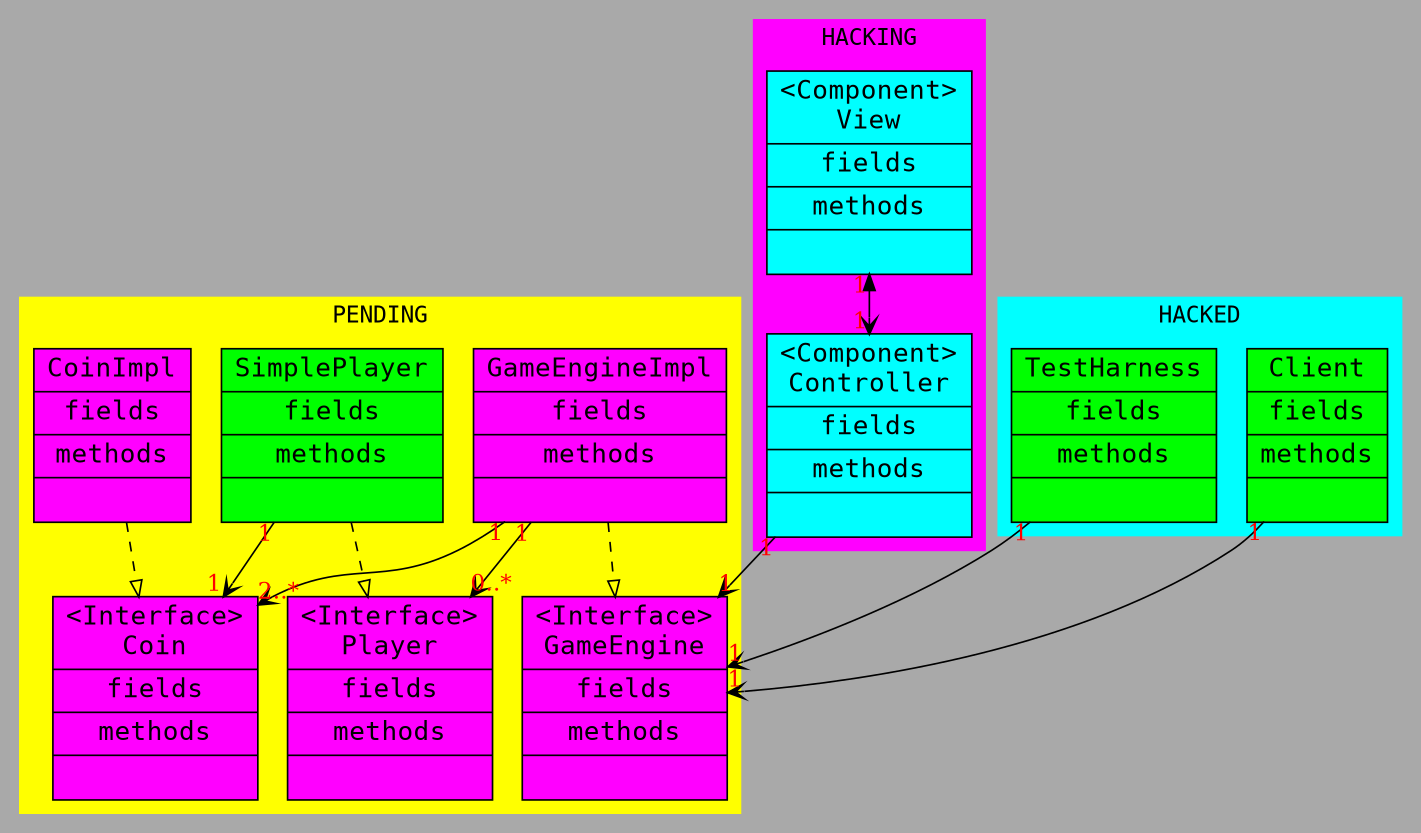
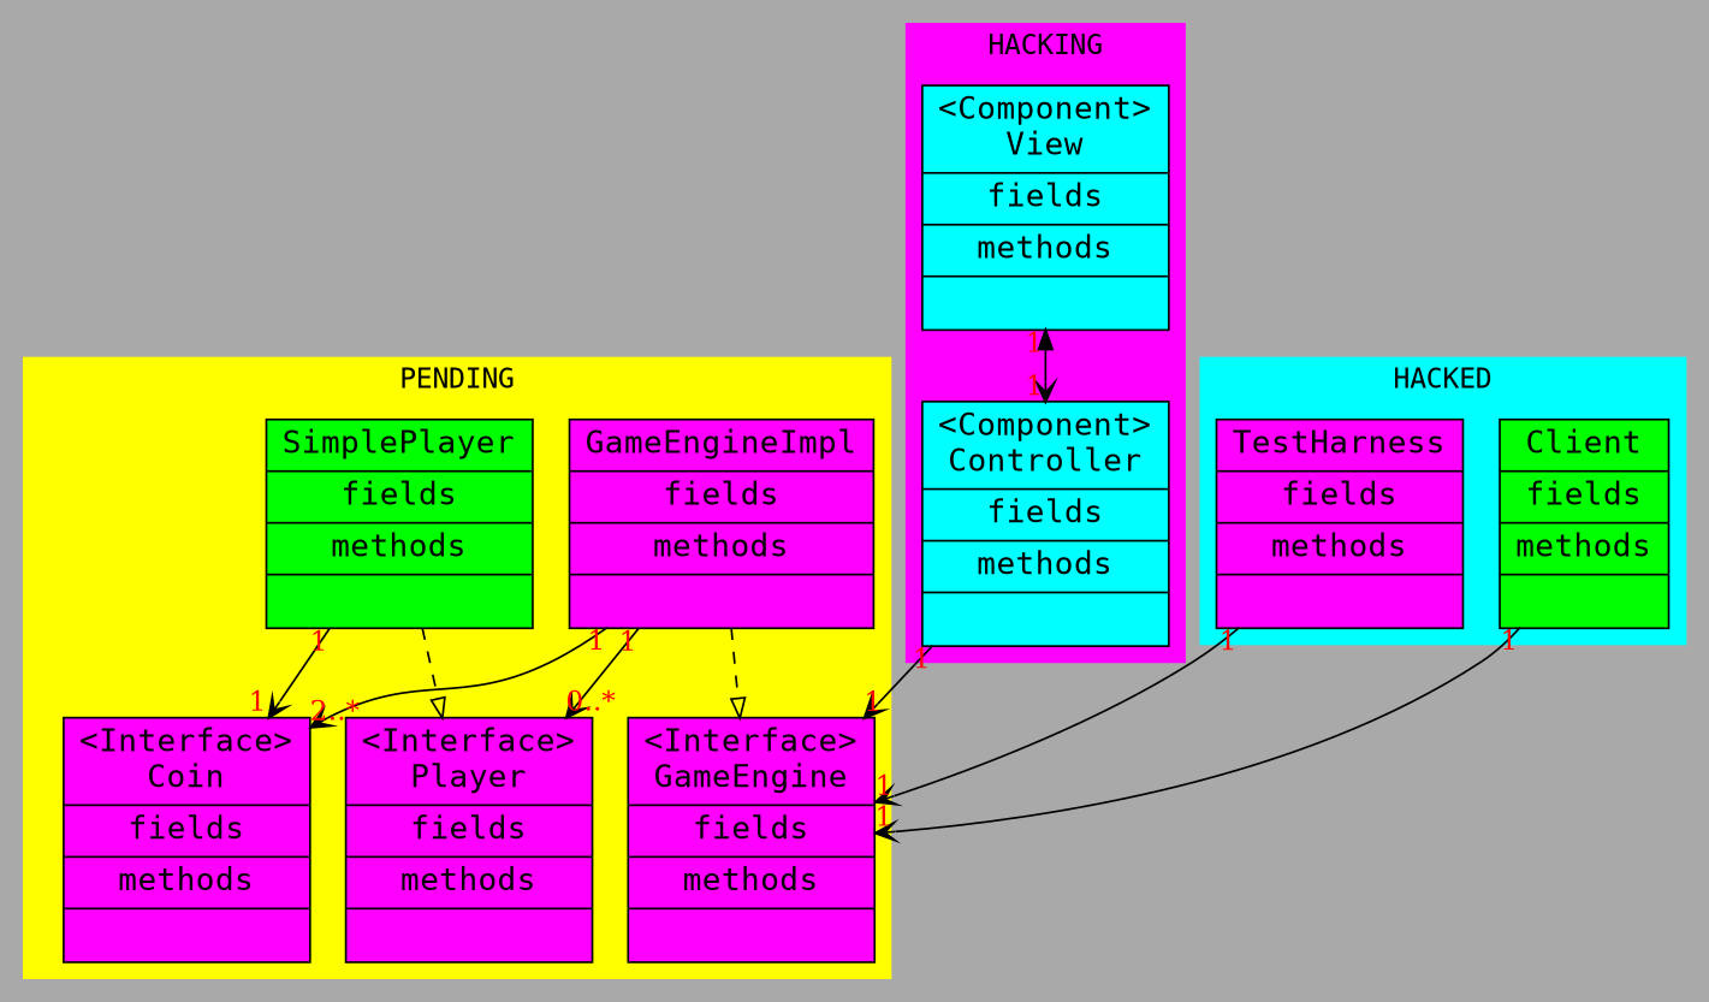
  strict digraph {
    bgcolor=darkgray
    fontname=Monospace
    rankdir=TB
    style=filled
    node [fillcolor="#FF00FF" fontcolor=black fontname=Monospace fontsize=16 shape=record style=filled]
    edge [arrowhead=open color="#000000" labelfontcolor="#FF0000" style=solid headlabel=1 taillabel=1]
    n1 [label="{<f0> \<Interface\>\nGameEngine| <f1> fields| <f2>methods| <f3> }"]
    n2 [label="{<f0> \<Interface\>\nPlayer| <f1> fields| <f2>methods| <f3> }"]
    n3 [label="{<f0> \<Interface\>\nCoin| <f1> fields| <f2>methods| <f3> }"]
    n4 [label="{<f0> GameEngineImpl| <f1> fields| <f2>methods| <f3> }"]
    n5 [fillcolor="#00FF00" label="{<f0> SimplePlayer| <f1> fields| <f2>methods| <f3> }"]
-   n6 [label="{<f0> CoinImpl| <f1> fields| <f2>methods| <f3> }"]
    n7 [fillcolor="#00FFFF" label="{<f0> \<Component\>\nView| <f1> fields| <f2>methods| <f3> }"]
    n8 [fillcolor="#00FFFF" label="{<f0> \<Component\>\nController| <f1> fields| <f2>methods| <f3> }"]
    n9 [fillcolor="#00FF00" label="{<f0> Client| <f1> fields| <f2>methods| <f3> }"]
-   n10 [fillcolor="#00FF00" label="{<f0> TestHarness| <f1> fields| <f2>methods| <f3> }"]
+   n10 [label="{<f0> TestHarness| <f1> fields| <f2>methods| <f3> }"]
    subgraph cluster_1 {
      color="#FFFF00"
      label=PENDING
      rank=same
      n1
      n2
      n3
      n4
      n5
-     n6
    }
    subgraph cluster_2 {
      color="#FF00FF"
      label=HACKING
      rank=same
      n7
      n8
    }
    subgraph cluster_3 {
      color="#00FFFF"
      label=HACKED
      rank=same
      n9
      n10
    }
    n4 -> n1 [arrowhead=empty style=dashed headlabel="" taillabel=""]
    n4 -> n2 [headlabel="0..*"]
    n4 -> n3 [headlabel="2..*"]
    n5 -> n2 [arrowhead=empty style=dashed headlabel="" taillabel=""]
    n5 -> n3
-   n6 -> n3 [arrowhead=empty style=dashed headlabel="" taillabel=""]
    n7 -> n8 [dir=both]
    n8 -> n1
    n9 -> n1
    n10 -> n1
  }
